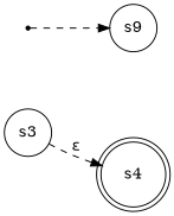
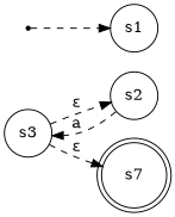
  digraph {
    rankdir=LR
    node [shape=circle]
    edge [style=dashed]
-   s4 [shape=doublecircle]
+   s4 [shape=doublecircle label=s7]
+   s2
    s3
    "" [shape=point]
-   s1 [label=s9]
+   s1
+   s2 -> s3 [label=a]
    s3 -> s4 [label="ε"]
+   s3 -> s2 [label="ε"]
    "" -> s1
  }
